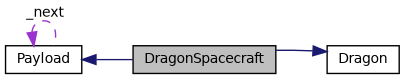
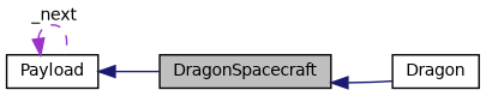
  digraph {
    rankdir=LR
    node [color=black fillcolor=white fontname=Helvetica fontsize=10 shape=record style=filled]
    edge [color=midnightblue dir=back fontname=Helvetica fontsize=10 labelfontname=Helvetica labelfontsize=10 style=solid]
    n1 [fillcolor=grey75 fontcolor=black height=0.2 label=DragonSpacecraft width=0.4]
    n2 [height=0.2 label=Dragon width=0.4]
    n3 [height=0.2 label=Payload width=0.4]
-   n2 -> n1
+   n1 -> n2
    n3 -> n1
    n3 -> n3 [color=darkorchid3 label=" _next" style=dashed]
  }
